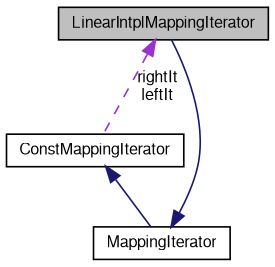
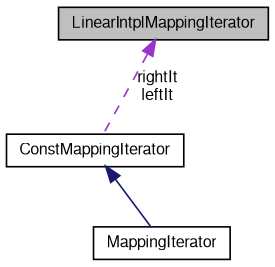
  digraph {
    node [color=black fillcolor=white fontname=FreeSans fontsize=10 shape=record style=filled]
    edge [color=midnightblue dir=back fontname=FreeSans fontsize=10 labelfontname=FreeSans labelfontsize=10 style=solid]
    n1 [fillcolor=grey75 fontcolor=black height=0.2 label=LinearIntplMappingIterator width=0.4]
    n2 [height=0.2 label=ConstMappingIterator width=0.4]
    n3 [height=0.2 label=MappingIterator width=0.4]
    n1 -> n2 [color=darkorchid3 label="rightIt\nleftIt" style=dashed]
    n2 -> n3
-   n3 -> n1
  }
